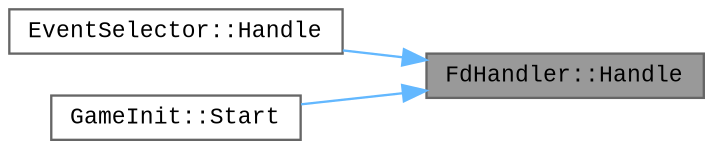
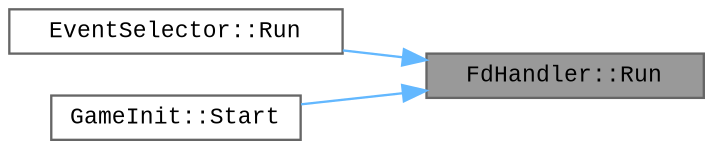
  digraph {
    fontname="Liberation Mono"
    rankdir=RL
    node [color=grey40 fillcolor=white fontname="Liberation Mono" fontsize=10 shape=box style=filled]
    edge [color=steelblue1 dir=back fontname="Liberation Mono" fontsize=10 labelfontname=Helvetica labelfontsize=10 style=solid]
-   n1 [color=gray40 fillcolor=grey60 fontcolor=black height=0.2 label="FdHandler::Handle" width=0.4]
-   n2 [height=0.2 label="EventSelector::Handle" width=0.4]
+   n1 [color=gray40 fillcolor=grey60 fontcolor=black height=0.2 label="FdHandler::Run" width=0.4]
+   n2 [height=0.2 label="EventSelector::Run" width=0.4]
    n3 [height=0.2 label="GameInit::Start" width=0.4]
    n1 -> n2
    n1 -> n3
  }
